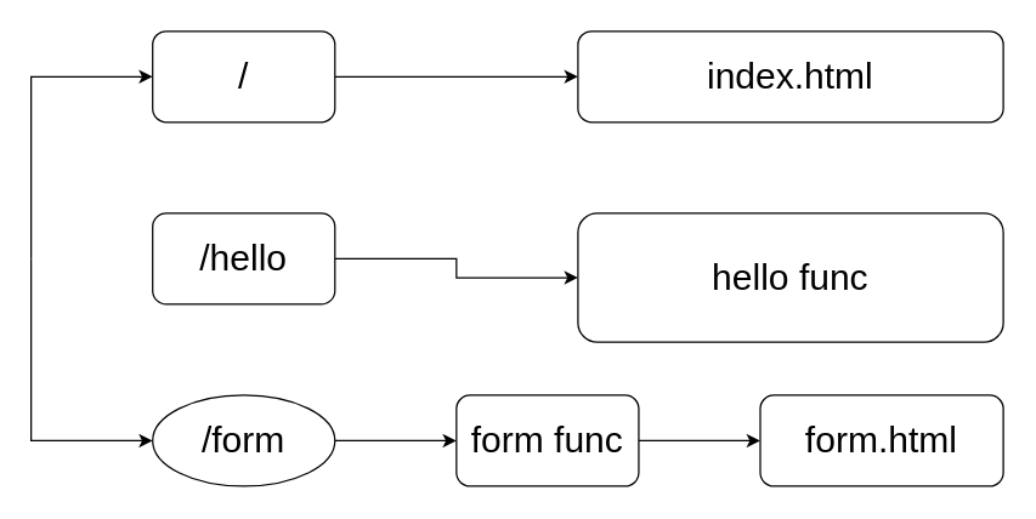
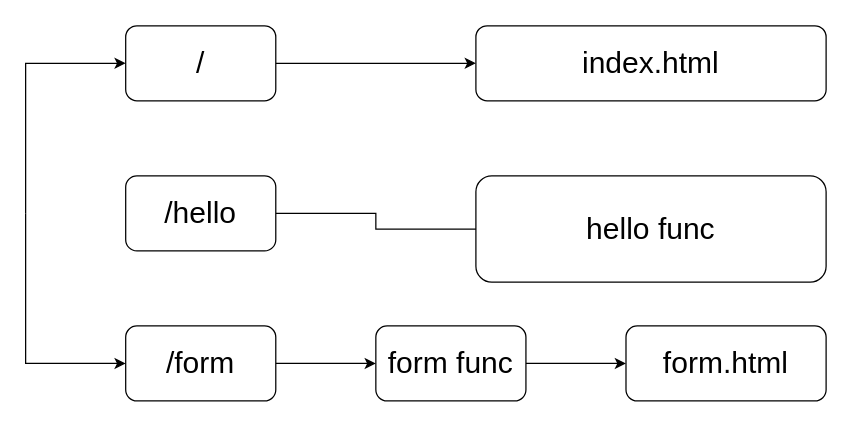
  <mxCell id="0" />
  <mxCell id="1" parent="0" />
  <mxCell id="2" value="&lt;font style=&quot;font-size: 24px;&quot;&gt;index.html&lt;/font&gt;" style="rounded=1;whiteSpace=wrap;html=1;" vertex="1" parent="1"><mxGeometry x="380" y="20" width="280" height="60" as="geometry" /></mxCell>
  <mxCell id="3" value="&lt;font style=&quot;font-size: 24px;&quot;&gt;hello func&lt;/font&gt;" style="rounded=1;whiteSpace=wrap;html=1;" vertex="1" parent="1"><mxGeometry x="380" y="140" width="280" height="85" as="geometry" /></mxCell>
  <mxCell id="4" value="&lt;font style=&quot;font-size: 24px;&quot;&gt;form.html&lt;/font&gt;" style="rounded=1;whiteSpace=wrap;html=1;" vertex="1" parent="1"><mxGeometry x="500" y="260" width="160" height="60" as="geometry" /></mxCell>
  <mxCell id="5" style="edgeStyle=orthogonalEdgeStyle;rounded=0;orthogonalLoop=1;jettySize=auto;html=1;exitX=1;exitY=0.5;exitDx=0;exitDy=0;entryX=0;entryY=0.5;entryDx=0;entryDy=0;fontSize=24;" edge="1" parent="1" source="6" target="4"><mxGeometry relative="1" as="geometry" /></mxCell>
  <mxCell id="6" value="&lt;font style=&quot;font-size: 24px;&quot;&gt;form func&lt;/font&gt;" style="rounded=1;whiteSpace=wrap;html=1;" vertex="1" parent="1"><mxGeometry x="300" y="260" width="120" height="60" as="geometry" /></mxCell>
- <mxCell id="7" style="edgeStyle=orthogonalEdgeStyle;rounded=0;orthogonalLoop=1;jettySize=auto;html=1;exitX=1;exitY=0.5;exitDx=0;exitDy=0;entryX=0;entryY=0.5;entryDx=0;entryDy=0;fontSize=24;" edge="1" parent="1" source="8" target="3"><mxGeometry relative="1" as="geometry" /></mxCell>
+ <mxCell id="7" style="edgeStyle=orthogonalEdgeStyle;rounded=0;orthogonalLoop=1;jettySize=auto;html=1;exitX=1;exitY=0.5;exitDx=0;exitDy=0;entryX=0;entryY=0.5;entryDx=0;entryDy=0;fontSize=24;endArrow=none;" edge="1" parent="1" source="8" target="3"><mxGeometry relative="1" as="geometry" /></mxCell>
  <mxCell id="8" value="&lt;font style=&quot;font-size: 24px;&quot;&gt;/hello&lt;/font&gt;" style="rounded=1;whiteSpace=wrap;html=1;" vertex="1" parent="1"><mxGeometry x="100" y="140" width="120" height="60" as="geometry" /></mxCell>
  <mxCell id="9" style="edgeStyle=orthogonalEdgeStyle;rounded=0;orthogonalLoop=1;jettySize=auto;html=1;entryX=0;entryY=0.5;entryDx=0;entryDy=0;fontSize=24;" edge="1" parent="1" source="10" target="2"><mxGeometry relative="1" as="geometry" /></mxCell>
  <mxCell id="10" value="&lt;font style=&quot;font-size: 24px;&quot;&gt;/&lt;/font&gt;" style="rounded=1;whiteSpace=wrap;html=1;" vertex="1" parent="1"><mxGeometry x="100" y="20" width="120" height="60" as="geometry" /></mxCell>
  <mxCell id="11" value="" style="endArrow=classic;html=1;rounded=0;fontSize=24;entryX=0;entryY=0.5;entryDx=0;entryDy=0;" edge="1" parent="1" target="10"><mxGeometry width="50" height="50" relative="1" as="geometry"><mxPoint x="20" y="170" as="sourcePoint" /><mxPoint x="20" y="40" as="targetPoint" /><Array as="points"><mxPoint x="20" y="50" /></Array></mxGeometry></mxCell>
  <mxCell id="12" style="edgeStyle=orthogonalEdgeStyle;rounded=0;orthogonalLoop=1;jettySize=auto;html=1;exitX=1;exitY=0.5;exitDx=0;exitDy=0;entryX=0;entryY=0.5;entryDx=0;entryDy=0;fontSize=24;" edge="1" parent="1" source="13" target="6"><mxGeometry relative="1" as="geometry" /></mxCell>
- <mxCell id="13" value="&lt;font style=&quot;font-size: 24px;&quot;&gt;/form&lt;/font&gt;" style="ellipse;whiteSpace=wrap;html=1;" vertex="1" parent="1"><mxGeometry x="100" y="260" width="120" height="60" as="geometry" /></mxCell>
+ <mxCell id="13" value="&lt;font style=&quot;font-size: 24px;&quot;&gt;/form&lt;/font&gt;" style="rounded=1;whiteSpace=wrap;html=1;" vertex="1" parent="1"><mxGeometry x="100" y="260" width="120" height="60" as="geometry" /></mxCell>
  <mxCell id="14" value="" style="endArrow=classic;html=1;rounded=0;fontSize=24;entryX=0;entryY=0.5;entryDx=0;entryDy=0;" edge="1" parent="1" target="13"><mxGeometry width="50" height="50" relative="1" as="geometry"><mxPoint x="20" y="170" as="sourcePoint" /><mxPoint x="40" y="224" as="targetPoint" /><Array as="points"><mxPoint x="20" y="290" /></Array></mxGeometry></mxCell>
